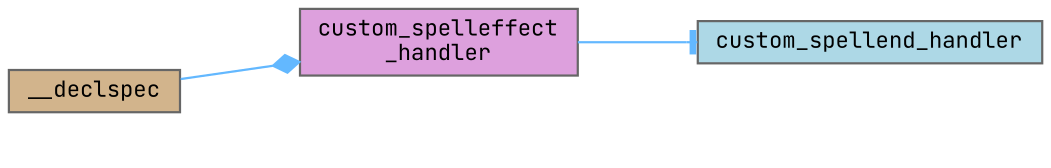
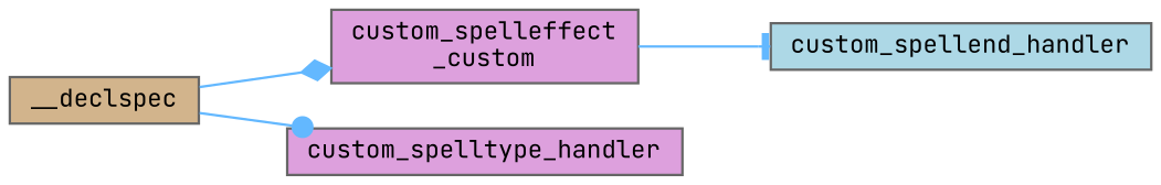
  digraph {
    fontname="JetBrains Mono"
    rankdir=LR
    node [color=grey40 fillcolor=plum fontname="JetBrains Mono" fontsize=10 shape=box style=filled]
    edge [color=steelblue1 fontname="JetBrains Mono" fontsize=10 labelfontname=Helvetica labelfontsize=10 style=solid]
    n1 [color=gray40 fillcolor=tan fontcolor=black height=0.2 label=__declspec width=0.4]
-   n2 [height=0.2 label="custom_spelleffect\l_handler" width=0.4]
+   n2 [height=0.2 label="custom_spelleffect\l_custom" width=0.4]
+   n3 [height=0.2 label=custom_spelltype_handler width=0.4]
    n4 [fillcolor=lightblue height=0.2 label=custom_spellend_handler width=0.4]
    n1 -> n2 [arrowhead=diamond]
+   n1 -> n3 [arrowhead=dot]
    n2 -> n4 [arrowhead=tee]
  }
